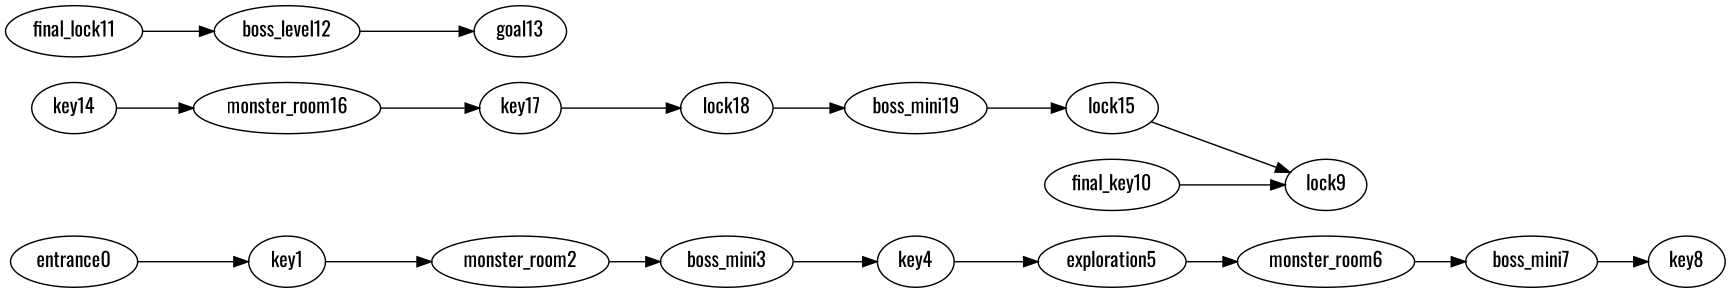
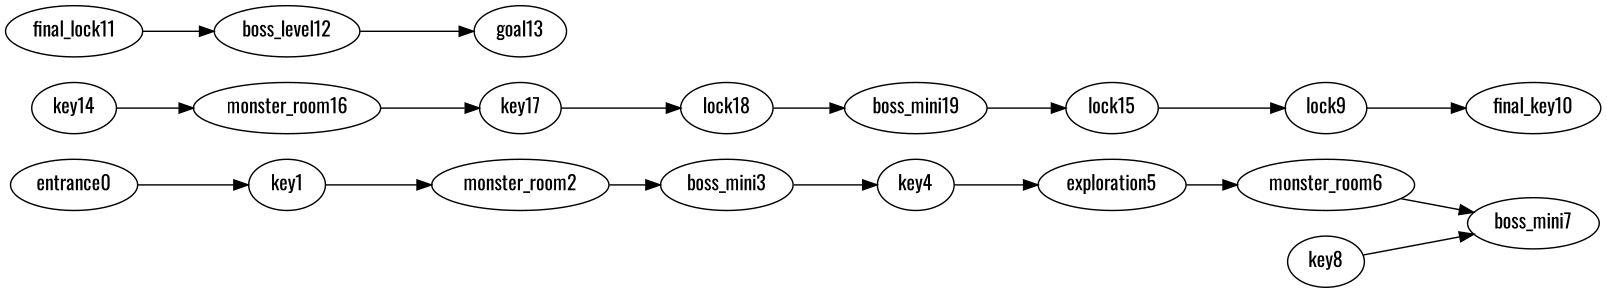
  digraph {
    fontname=Oswald
    rankdir=LR
    node [fontname=Oswald]
    edge [fontname=Oswald]
    entrance0
    key1
    monster_room2
    boss_mini3
    n5 [label=key4]
    exploration5
    monster_room6
    boss_mini7
    key8
    key14
    monster_room16
    key17
    lock9
    final_key10
    final_lock11
    boss_level12
    goal13
    lock18
    lock15
    boss_mini19
    entrance0 -> key1
    key1 -> monster_room2
    monster_room2 -> boss_mini3
    boss_mini3 -> n5
    n5 -> exploration5
    exploration5 -> monster_room6
    monster_room6 -> boss_mini7
-   boss_mini7 -> key8
+   key8 -> boss_mini7
    key14 -> monster_room16
    monster_room16 -> key17
    key17 -> lock18
-   final_key10 -> lock9
+   lock9 -> final_key10
    final_lock11 -> boss_level12
    boss_level12 -> goal13
    lock18 -> boss_mini19
    lock15 -> lock9
    boss_mini19 -> lock15
  }
